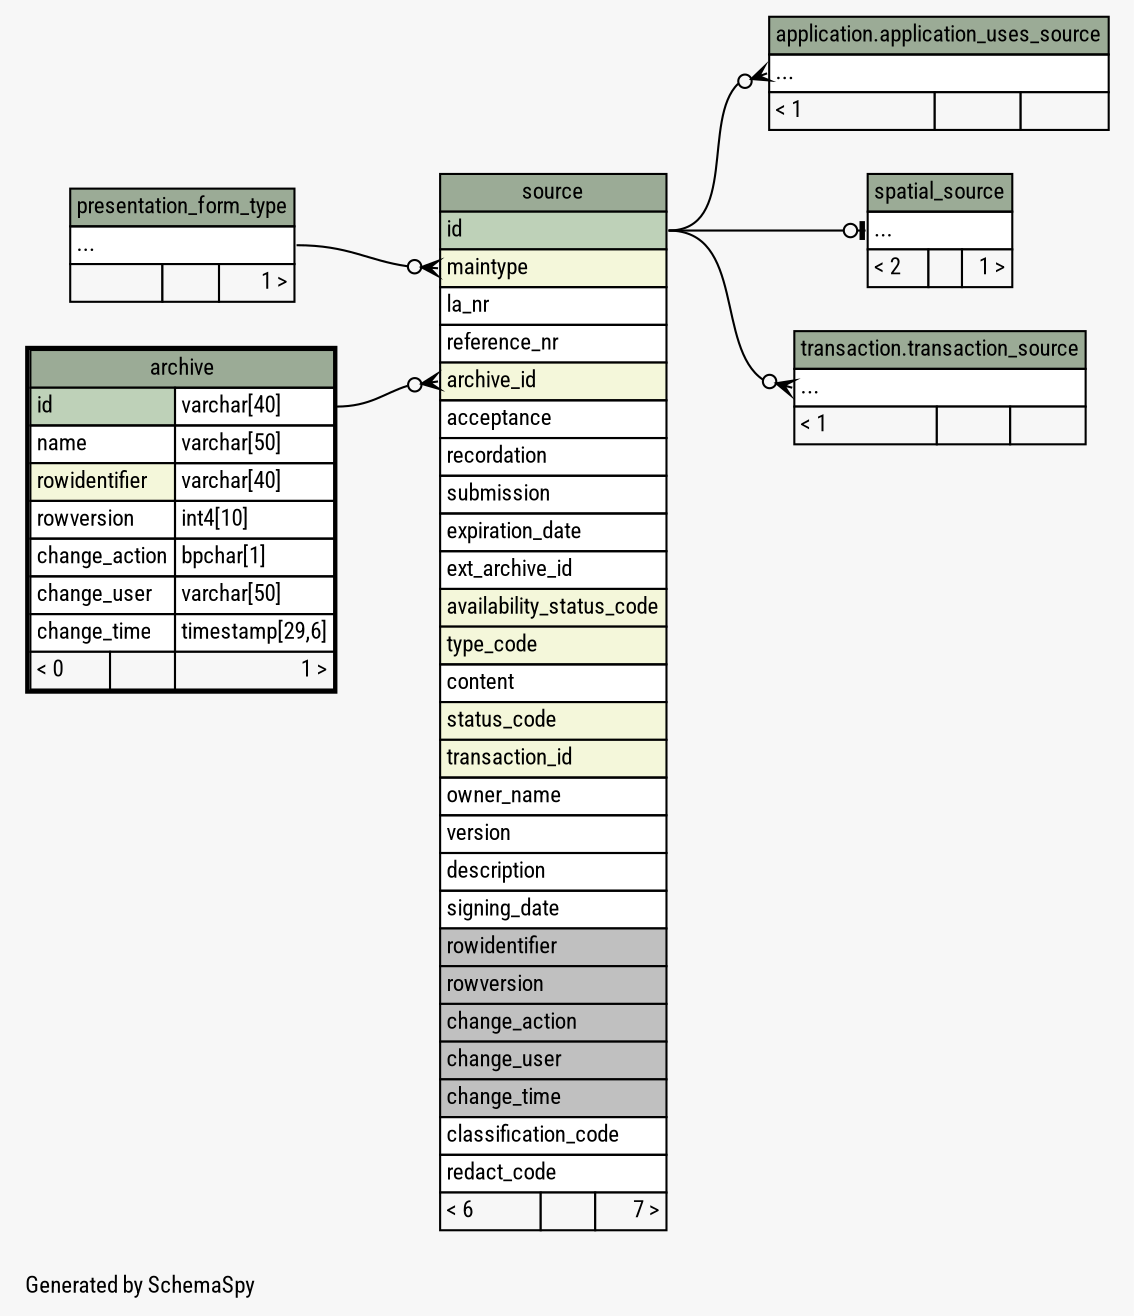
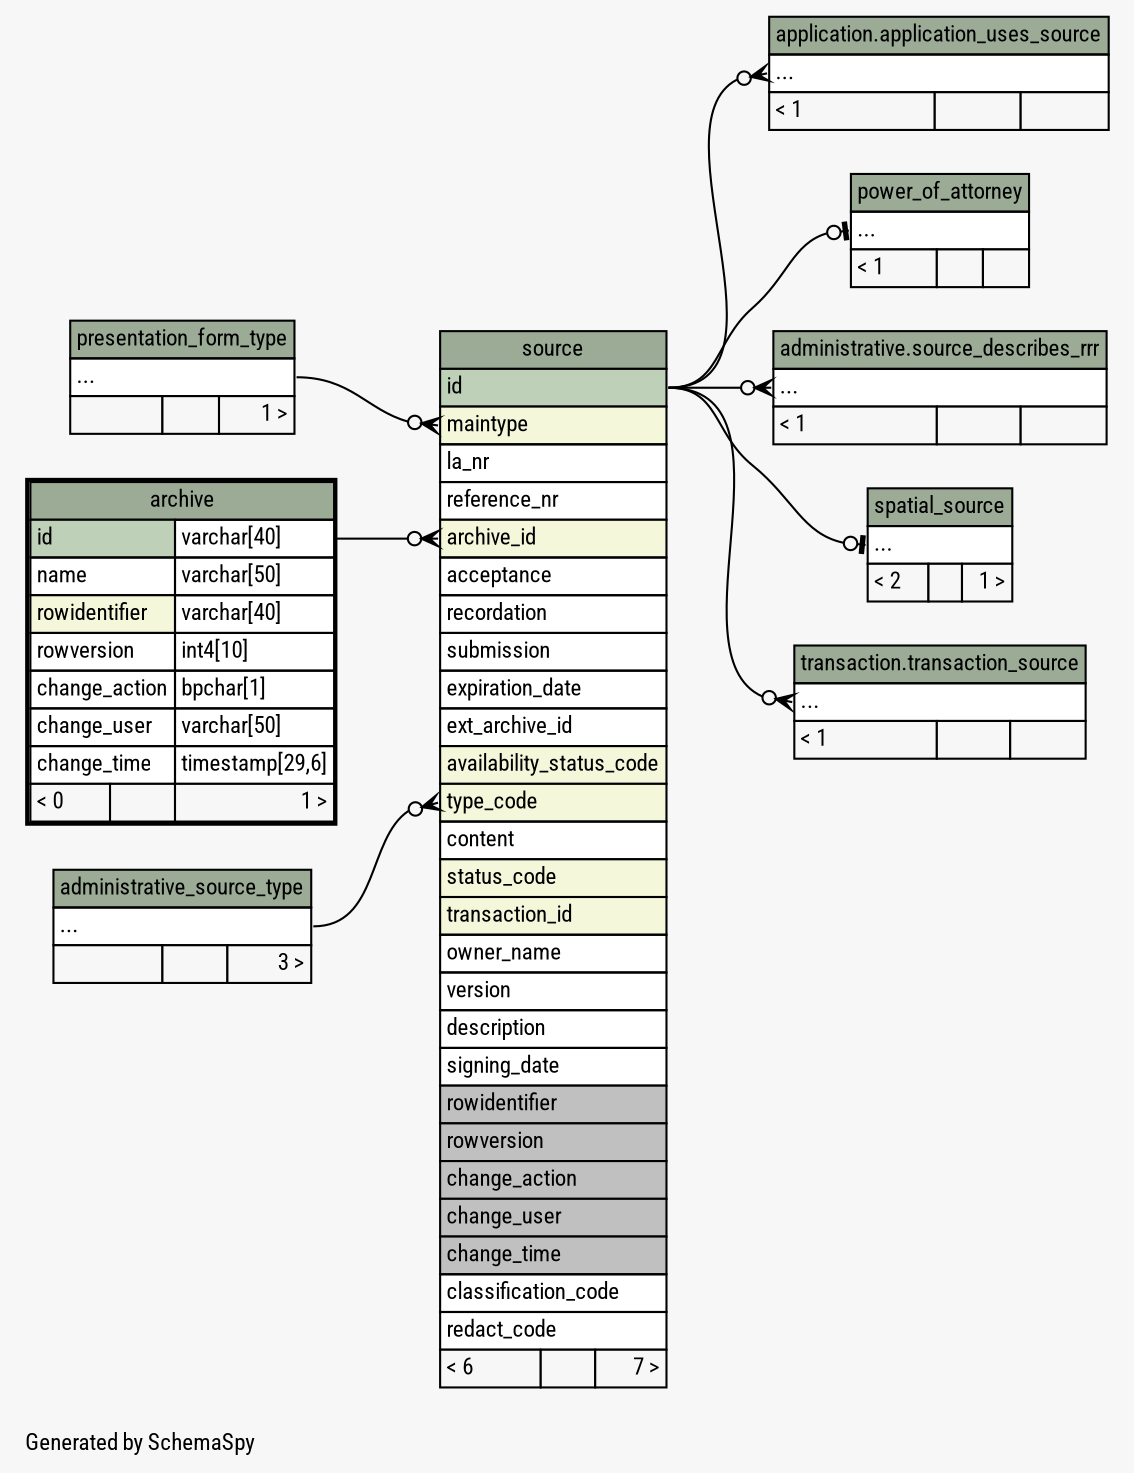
  digraph {
    bgcolor="#f7f7f7"
    fontname="Roboto Condensed"
    fontsize=11
    label="\nGenerated by SchemaSpy"
    labeljust=l
    nodesep=0.18
    rankdir=RL
    ranksep=0.46
    node [fontname="Roboto Condensed" fontsize=11 shape=plaintext]
    edge [arrowhead=none arrowsize=0.8 arrowtail=crowodot dir=back fontname="Roboto Condensed" headport="id:e" tailport="elipses:w"]
    n1 [label=<     <TABLE BORDER="0" CELLBORDER="1" CELLSPACING="0" BGCOLOR="#ffffff">       <TR><TD COLSPAN="3" BGCOLOR="#9bab96" ALIGN="CENTER">application.application_uses_source</TD></TR>       <TR><TD PORT="elipses" COLSPAN="3" ALIGN="LEFT">...</TD></TR>       <TR><TD ALIGN="LEFT" BGCOLOR="#f7f7f7">&lt; 1</TD><TD ALIGN="RIGHT" BGCOLOR="#f7f7f7">  </TD><TD ALIGN="RIGHT" BGCOLOR="#f7f7f7">  </TD></TR>     </TABLE>>]
    n2 [label=<     <TABLE BORDER="0" CELLBORDER="1" CELLSPACING="0" BGCOLOR="#ffffff">       <TR><TD COLSPAN="3" BGCOLOR="#9bab96" ALIGN="CENTER">source</TD></TR>       <TR><TD PORT="id" COLSPAN="3" BGCOLOR="#bed1b8" ALIGN="LEFT">id</TD></TR>       <TR><TD PORT="maintype" COLSPAN="3" BGCOLOR="#f4f7da" ALIGN="LEFT">maintype</TD></TR>       <TR><TD PORT="la_nr" COLSPAN="3" ALIGN="LEFT">la_nr</TD></TR>       <TR><TD PORT="reference_nr" COLSPAN="3" ALIGN="LEFT">reference_nr</TD></TR>       <TR><TD PORT="archive_id" COLSPAN="3" BGCOLOR="#f4f7da" ALIGN="LEFT">archive_id</TD></TR>       <TR><TD PORT="acceptance" COLSPAN="3" ALIGN="LEFT">acceptance</TD></TR>       <TR><TD PORT="recordation" COLSPAN="3" ALIGN="LEFT">recordation</TD></TR>       <TR><TD PORT="submission" COLSPAN="3" ALIGN="LEFT">submission</TD></TR>       <TR><TD PORT="expiration_date" COLSPAN="3" ALIGN="LEFT">expiration_date</TD></TR>       <TR><TD PORT="ext_archive_id" COLSPAN="3" ALIGN="LEFT">ext_archive_id</TD></TR>       <TR><TD PORT="availability_status_code" COLSPAN="3" BGCOLOR="#f4f7da" ALIGN="LEFT">availability_status_code</TD></TR>       <TR><TD PORT="type_code" COLSPAN="3" BGCOLOR="#f4f7da" ALIGN="LEFT">type_code</TD></TR>       <TR><TD PORT="content" COLSPAN="3" ALIGN="LEFT">content</TD></TR>       <TR><TD PORT="status_code" COLSPAN="3" BGCOLOR="#f4f7da" ALIGN="LEFT">status_code</TD></TR>       <TR><TD PORT="transaction_id" COLSPAN="3" BGCOLOR="#f4f7da" ALIGN="LEFT">transaction_id</TD></TR>       <TR><TD PORT="owner_name" COLSPAN="3" ALIGN="LEFT">owner_name</TD></TR>       <TR><TD PORT="version" COLSPAN="3" ALIGN="LEFT">version</TD></TR>       <TR><TD PORT="description" COLSPAN="3" ALIGN="LEFT">description</TD></TR>       <TR><TD PORT="signing_date" COLSPAN="3" ALIGN="LEFT">signing_date</TD></TR>       <TR><TD PORT="rowidentifier" COLSPAN="3" BGCOLOR="#c0c0c0" ALIGN="LEFT">rowidentifier</TD></TR>       <TR><TD PORT="rowversion" COLSPAN="3" BGCOLOR="#c0c0c0" ALIGN="LEFT">rowversion</TD></TR>       <TR><TD PORT="change_action" COLSPAN="3" BGCOLOR="#c0c0c0" ALIGN="LEFT">change_action</TD></TR>       <TR><TD PORT="change_user" COLSPAN="3" BGCOLOR="#c0c0c0" ALIGN="LEFT">change_user</TD></TR>       <TR><TD PORT="change_time" COLSPAN="3" BGCOLOR="#c0c0c0" ALIGN="LEFT">change_time</TD></TR>       <TR><TD PORT="classification_code" COLSPAN="3" ALIGN="LEFT">classification_code</TD></TR>       <TR><TD PORT="redact_code" COLSPAN="3" ALIGN="LEFT">redact_code</TD></TR>       <TR><TD ALIGN="LEFT" BGCOLOR="#f7f7f7">&lt; 6</TD><TD ALIGN="RIGHT" BGCOLOR="#f7f7f7">  </TD><TD ALIGN="RIGHT" BGCOLOR="#f7f7f7">7 &gt;</TD></TR>     </TABLE>>]
    n3 [label=<     <TABLE BORDER="2" CELLBORDER="1" CELLSPACING="0" BGCOLOR="#ffffff">       <TR><TD COLSPAN="3" BGCOLOR="#9bab96" ALIGN="CENTER">archive</TD></TR>       <TR><TD PORT="id" COLSPAN="2" BGCOLOR="#bed1b8" ALIGN="LEFT">id</TD><TD PORT="id.type" ALIGN="LEFT">varchar[40]</TD></TR>       <TR><TD PORT="name" COLSPAN="2" ALIGN="LEFT">name</TD><TD PORT="name.type" ALIGN="LEFT">varchar[50]</TD></TR>       <TR><TD PORT="rowidentifier" COLSPAN="2" BGCOLOR="#f4f7da" ALIGN="LEFT">rowidentifier</TD><TD PORT="rowidentifier.type" ALIGN="LEFT">varchar[40]</TD></TR>       <TR><TD PORT="rowversion" COLSPAN="2" ALIGN="LEFT">rowversion</TD><TD PORT="rowversion.type" ALIGN="LEFT">int4[10]</TD></TR>       <TR><TD PORT="change_action" COLSPAN="2" ALIGN="LEFT">change_action</TD><TD PORT="change_action.type" ALIGN="LEFT">bpchar[1]</TD></TR>       <TR><TD PORT="change_user" COLSPAN="2" ALIGN="LEFT">change_user</TD><TD PORT="change_user.type" ALIGN="LEFT">varchar[50]</TD></TR>       <TR><TD PORT="change_time" COLSPAN="2" ALIGN="LEFT">change_time</TD><TD PORT="change_time.type" ALIGN="LEFT">timestamp[29,6]</TD></TR>       <TR><TD ALIGN="LEFT" BGCOLOR="#f7f7f7">&lt; 0</TD><TD ALIGN="RIGHT" BGCOLOR="#f7f7f7">  </TD><TD ALIGN="RIGHT" BGCOLOR="#f7f7f7">1 &gt;</TD></TR>     </TABLE>>]
    n4 [label=<     <TABLE BORDER="0" CELLBORDER="1" CELLSPACING="0" BGCOLOR="#ffffff">       <TR><TD COLSPAN="3" BGCOLOR="#9bab96" ALIGN="CENTER">presentation_form_type</TD></TR>       <TR><TD PORT="elipses" COLSPAN="3" ALIGN="LEFT">...</TD></TR>       <TR><TD ALIGN="LEFT" BGCOLOR="#f7f7f7">  </TD><TD ALIGN="RIGHT" BGCOLOR="#f7f7f7">  </TD><TD ALIGN="RIGHT" BGCOLOR="#f7f7f7">1 &gt;</TD></TR>     </TABLE>>]
+   n5 [label=<     <TABLE BORDER="0" CELLBORDER="1" CELLSPACING="0" BGCOLOR="#ffffff">       <TR><TD COLSPAN="3" BGCOLOR="#9bab96" ALIGN="CENTER">administrative_source_type</TD></TR>       <TR><TD PORT="elipses" COLSPAN="3" ALIGN="LEFT">...</TD></TR>       <TR><TD ALIGN="LEFT" BGCOLOR="#f7f7f7">  </TD><TD ALIGN="RIGHT" BGCOLOR="#f7f7f7">  </TD><TD ALIGN="RIGHT" BGCOLOR="#f7f7f7">3 &gt;</TD></TR>     </TABLE>>]
+   n6 [label=<     <TABLE BORDER="0" CELLBORDER="1" CELLSPACING="0" BGCOLOR="#ffffff">       <TR><TD COLSPAN="3" BGCOLOR="#9bab96" ALIGN="CENTER">power_of_attorney</TD></TR>       <TR><TD PORT="elipses" COLSPAN="3" ALIGN="LEFT">...</TD></TR>       <TR><TD ALIGN="LEFT" BGCOLOR="#f7f7f7">&lt; 1</TD><TD ALIGN="RIGHT" BGCOLOR="#f7f7f7">  </TD><TD ALIGN="RIGHT" BGCOLOR="#f7f7f7">  </TD></TR>     </TABLE>>]
+   n7 [label=<     <TABLE BORDER="0" CELLBORDER="1" CELLSPACING="0" BGCOLOR="#ffffff">       <TR><TD COLSPAN="3" BGCOLOR="#9bab96" ALIGN="CENTER">administrative.source_describes_rrr</TD></TR>       <TR><TD PORT="elipses" COLSPAN="3" ALIGN="LEFT">...</TD></TR>       <TR><TD ALIGN="LEFT" BGCOLOR="#f7f7f7">&lt; 1</TD><TD ALIGN="RIGHT" BGCOLOR="#f7f7f7">  </TD><TD ALIGN="RIGHT" BGCOLOR="#f7f7f7">  </TD></TR>     </TABLE>>]
    n8 [label=<     <TABLE BORDER="0" CELLBORDER="1" CELLSPACING="0" BGCOLOR="#ffffff">       <TR><TD COLSPAN="3" BGCOLOR="#9bab96" ALIGN="CENTER">spatial_source</TD></TR>       <TR><TD PORT="elipses" COLSPAN="3" ALIGN="LEFT">...</TD></TR>       <TR><TD ALIGN="LEFT" BGCOLOR="#f7f7f7">&lt; 2</TD><TD ALIGN="RIGHT" BGCOLOR="#f7f7f7">  </TD><TD ALIGN="RIGHT" BGCOLOR="#f7f7f7">1 &gt;</TD></TR>     </TABLE>>]
    n9 [label=<     <TABLE BORDER="0" CELLBORDER="1" CELLSPACING="0" BGCOLOR="#ffffff">       <TR><TD COLSPAN="3" BGCOLOR="#9bab96" ALIGN="CENTER">transaction.transaction_source</TD></TR>       <TR><TD PORT="elipses" COLSPAN="3" ALIGN="LEFT">...</TD></TR>       <TR><TD ALIGN="LEFT" BGCOLOR="#f7f7f7">&lt; 1</TD><TD ALIGN="RIGHT" BGCOLOR="#f7f7f7">  </TD><TD ALIGN="RIGHT" BGCOLOR="#f7f7f7">  </TD></TR>     </TABLE>>]
    n1 -> n2
    n2 -> n3 [headport="id.type:e" tailport="archive_id:w"]
    n2 -> n4 [headport="elipses:e" tailport="maintype:w"]
+   n2 -> n5 [headport="elipses:e" tailport="type_code:w"]
+   n6 -> n2 [arrowtail=teeodot]
+   n7 -> n2
    n8 -> n2 [arrowtail=teeodot]
    n9 -> n2
  }
